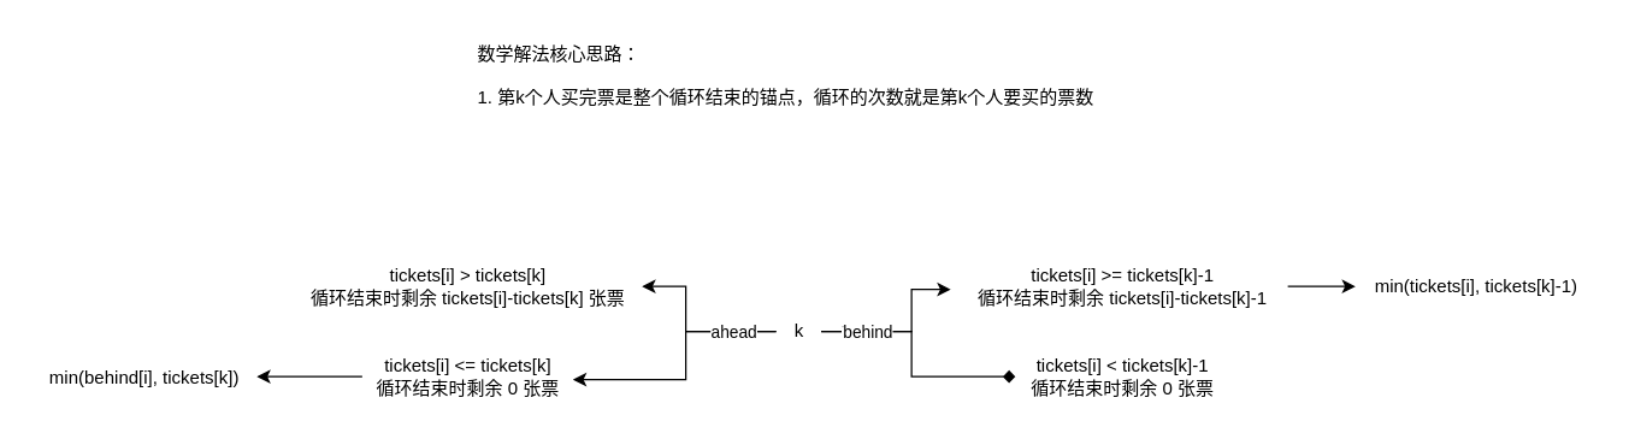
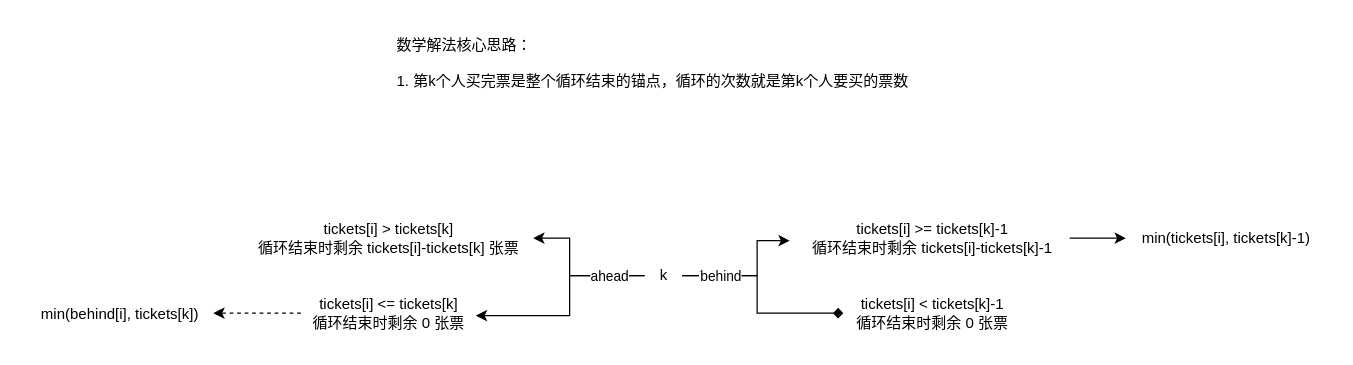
  <mxCell id="0" />
  <mxCell id="1" parent="0" />
  <mxCell id="2" value="k" style="text;html=1;align=center;verticalAlign=middle;resizable=0;points=[];autosize=1;strokeColor=none;fillColor=none;" vertex="1" parent="1"><mxGeometry x="515" y="205" width="30" height="30" as="geometry" /></mxCell>
  <mxCell id="3" value="数学解法核心思路：&lt;div&gt;&lt;br&gt;&lt;div&gt;1. 第k个人买完票是整个循环结束的锚点，循环的次数就是第k个人要买的票数&lt;/div&gt;&lt;/div&gt;" style="text;html=1;align=left;verticalAlign=middle;resizable=0;points=[];autosize=1;strokeColor=none;fillColor=none;" vertex="1" parent="1"><mxGeometry x="315" y="20" width="430" height="60" as="geometry" /></mxCell>
  <mxCell id="4" value="tickets[i] &amp;lt;= tickets[k]&lt;br&gt;循环结束时剩余 0 张票" style="text;html=1;align=center;verticalAlign=middle;resizable=0;points=[];autosize=1;strokeColor=none;fillColor=none;" vertex="1" parent="1"><mxGeometry x="240" y="230" width="140" height="40" as="geometry" /></mxCell>
  <mxCell id="5" value="tickets[i] &amp;gt; tickets[k]&lt;br&gt;循环结束时剩余 tickets[i]-tickets[k] 张票" style="text;html=1;align=center;verticalAlign=middle;resizable=0;points=[];autosize=1;strokeColor=none;fillColor=none;" vertex="1" parent="1"><mxGeometry x="195" y="170" width="230" height="40" as="geometry" /></mxCell>
  <mxCell id="6" value="tickets[i] &amp;lt; tickets[k]-1&lt;br&gt;循环结束时剩余 0 张票" style="text;html=1;align=center;verticalAlign=middle;resizable=0;points=[];autosize=1;strokeColor=none;fillColor=none;" vertex="1" parent="1"><mxGeometry x="675" y="230" width="140" height="40" as="geometry" /></mxCell>
  <mxCell id="7" value="tickets[i] &amp;gt;= tickets[k]-1&lt;br&gt;循环结束时剩余 tickets[i]-tickets[k]-1" style="text;html=1;align=center;verticalAlign=middle;resizable=0;points=[];autosize=1;strokeColor=none;fillColor=none;" vertex="1" parent="1"><mxGeometry x="635" y="170" width="220" height="40" as="geometry" /></mxCell>
  <mxCell id="8" style="edgeStyle=orthogonalEdgeStyle;rounded=0;orthogonalLoop=1;jettySize=auto;html=1;entryX=1.004;entryY=0.5;entryDx=0;entryDy=0;entryPerimeter=0;" edge="1" parent="1" source="2" target="5"><mxGeometry relative="1" as="geometry"><Array as="points"><mxPoint x="455" y="220" /><mxPoint x="455" y="190" /></Array></mxGeometry></mxCell>
  <mxCell id="9" style="edgeStyle=orthogonalEdgeStyle;rounded=0;orthogonalLoop=1;jettySize=auto;html=1;entryX=1;entryY=0.55;entryDx=0;entryDy=0;entryPerimeter=0;" edge="1" parent="1" source="2" target="4"><mxGeometry relative="1" as="geometry"><Array as="points"><mxPoint x="455" y="220" /><mxPoint x="455" y="252" /></Array></mxGeometry></mxCell>
  <mxCell id="10" value="ahead" style="edgeLabel;html=1;align=center;verticalAlign=middle;resizable=0;points=[];" vertex="1" connectable="0" parent="9"><mxGeometry x="-0.837" relative="1" as="geometry"><mxPoint x="-15" as="offset" /></mxGeometry></mxCell>
  <mxCell id="11" style="edgeStyle=orthogonalEdgeStyle;rounded=0;orthogonalLoop=1;jettySize=auto;html=1;entryX=-0.018;entryY=0.55;entryDx=0;entryDy=0;entryPerimeter=0;" edge="1" parent="1" source="2" target="7"><mxGeometry relative="1" as="geometry"><Array as="points"><mxPoint x="605" y="220" /><mxPoint x="605" y="192" /></Array></mxGeometry></mxCell>
  <mxCell id="12" style="edgeStyle=orthogonalEdgeStyle;rounded=0;orthogonalLoop=1;jettySize=auto;html=1;entryX=-0.007;entryY=0.5;entryDx=0;entryDy=0;entryPerimeter=0;endArrow=diamond;" edge="1" parent="1" source="2" target="6"><mxGeometry relative="1" as="geometry"><Array as="points"><mxPoint x="605" y="220" /><mxPoint x="605" y="250" /></Array></mxGeometry></mxCell>
  <mxCell id="13" value="Text" style="edgeLabel;html=1;align=center;verticalAlign=middle;resizable=0;points=[];" vertex="1" connectable="0" parent="12"><mxGeometry x="-0.711" y="-4" relative="1" as="geometry"><mxPoint y="-4" as="offset" /></mxGeometry></mxCell>
  <mxCell id="14" value="behind" style="edgeLabel;html=1;align=center;verticalAlign=middle;resizable=0;points=[];" vertex="1" connectable="0" parent="12"><mxGeometry x="-0.711" y="2" relative="1" as="geometry"><mxPoint x="7" y="2" as="offset" /></mxGeometry></mxCell>
  <mxCell id="15" value="min(behind[i], tickets[k])" style="text;html=1;align=center;verticalAlign=middle;resizable=0;points=[];autosize=1;strokeColor=none;fillColor=none;" vertex="1" parent="1"><mxGeometry x="20" y="236" width="150" height="30" as="geometry" /></mxCell>
- <mxCell id="16" style="edgeStyle=orthogonalEdgeStyle;rounded=0;orthogonalLoop=1;jettySize=auto;html=1;entryX=1;entryY=0.467;entryDx=0;entryDy=0;entryPerimeter=0;" edge="1" parent="1" source="4" target="15"><mxGeometry relative="1" as="geometry" /></mxCell>
+ <mxCell id="16" style="edgeStyle=orthogonalEdgeStyle;rounded=0;orthogonalLoop=1;jettySize=auto;html=1;entryX=1;entryY=0.467;entryDx=0;entryDy=0;entryPerimeter=0;dashed=1;" edge="1" parent="1" source="4" target="15"><mxGeometry relative="1" as="geometry" /></mxCell>
  <mxCell id="17" value="min(tickets[i], tickets[k]-1)" style="text;html=1;align=center;verticalAlign=middle;resizable=0;points=[];autosize=1;strokeColor=none;fillColor=none;" vertex="1" parent="1"><mxGeometry x="900" y="175" width="160" height="30" as="geometry" /></mxCell>
  <mxCell id="18" style="edgeStyle=orthogonalEdgeStyle;rounded=0;orthogonalLoop=1;jettySize=auto;html=1;entryX=0;entryY=0.5;entryDx=0;entryDy=0;entryPerimeter=0;" edge="1" parent="1" source="7" target="17"><mxGeometry relative="1" as="geometry" /></mxCell>
